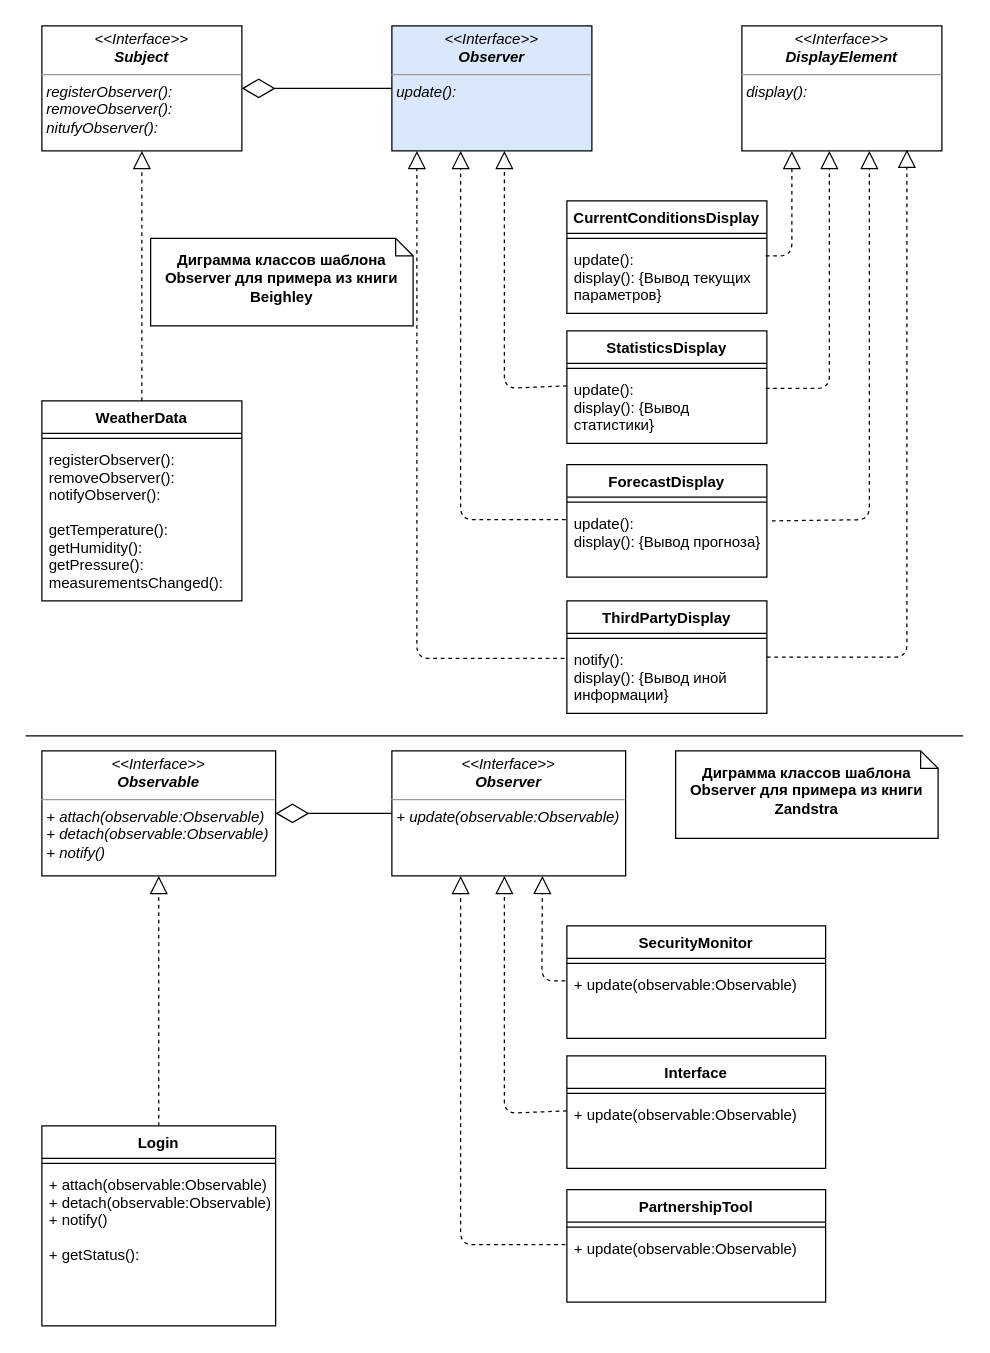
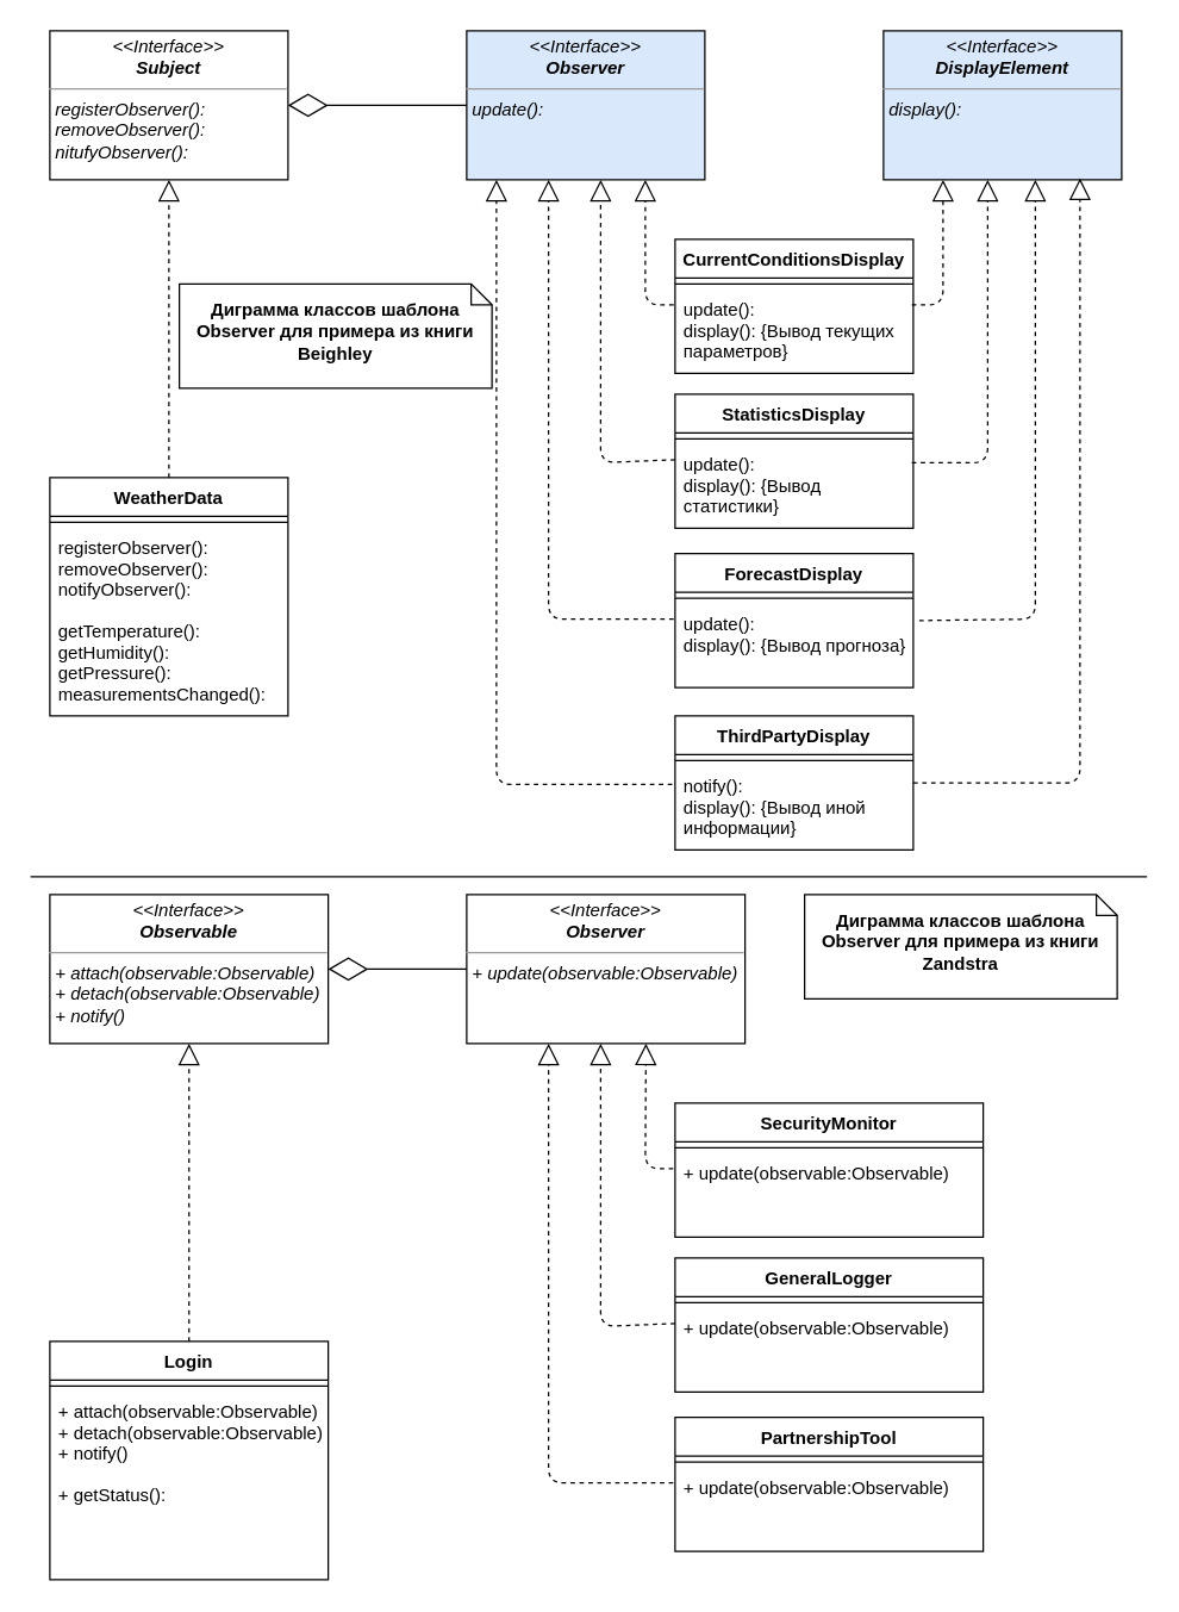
  <mxCell id="0" />
  <mxCell id="1" parent="0" />
  <mxCell id="2" value="WeatherData" style="swimlane;fontStyle=1;align=center;verticalAlign=top;childLayout=stackLayout;horizontal=1;startSize=26;horizontalStack=0;resizeParent=1;resizeParentMax=0;resizeLast=0;collapsible=1;marginBottom=0;" parent="1" vertex="1"><mxGeometry x="33" y="320" width="160" height="160" as="geometry" /></mxCell>
  <mxCell id="3" value="" style="line;strokeWidth=1;fillColor=none;align=left;verticalAlign=middle;spacingTop=-1;spacingLeft=3;spacingRight=3;rotatable=0;labelPosition=right;points=[];portConstraint=eastwest;" parent="2" vertex="1"><mxGeometry y="26" width="160" height="8" as="geometry" /></mxCell>
  <mxCell id="4" value="registerObserver():&#10;removeObserver():&#10;notifyObserver():&#10;&#10;getTemperature():&#10;getHumidity():&#10;getPressure():&#10;measurementsChanged():" style="text;strokeColor=none;fillColor=none;align=left;verticalAlign=top;spacingLeft=4;spacingRight=4;overflow=hidden;rotatable=0;points=[[0,0.5],[1,0.5]];portConstraint=eastwest;" parent="2" vertex="1"><mxGeometry y="34" width="160" height="126" as="geometry" /></mxCell>
  <mxCell id="5" value="&lt;p style=&quot;margin: 0px ; margin-top: 4px ; text-align: center&quot;&gt;&lt;i&gt;&amp;lt;&amp;lt;Interface&amp;gt;&amp;gt;&lt;/i&gt;&lt;br&gt;&lt;i&gt;&lt;b&gt;Subject&lt;/b&gt;&lt;/i&gt;&lt;/p&gt;&lt;hr size=&quot;1&quot;&gt;&lt;p style=&quot;margin: 0px ; margin-left: 4px&quot;&gt;&lt;/p&gt;&lt;p style=&quot;margin: 0px ; margin-left: 4px&quot;&gt;&lt;i&gt;registerObserver():&lt;/i&gt;&lt;/p&gt;&lt;p style=&quot;margin: 0px ; margin-left: 4px&quot;&gt;&lt;i&gt;removeObserver():&lt;/i&gt;&lt;/p&gt;&lt;p style=&quot;margin: 0px ; margin-left: 4px&quot;&gt;&lt;i&gt;nitufyObserver():&lt;/i&gt;&lt;br&gt;&lt;br&gt;&lt;/p&gt;" style="verticalAlign=top;align=left;overflow=fill;fontSize=12;fontFamily=Helvetica;html=1;" parent="1" vertex="1"><mxGeometry x="33" y="20" width="160" height="100" as="geometry" /></mxCell>
  <mxCell id="6" value="&lt;p style=&quot;margin: 0px ; margin-top: 4px ; text-align: center&quot;&gt;&lt;i&gt;&amp;lt;&amp;lt;Interface&amp;gt;&amp;gt;&lt;/i&gt;&lt;br&gt;&lt;b&gt;&lt;i&gt;Observer&lt;/i&gt;&lt;/b&gt;&lt;/p&gt;&lt;hr size=&quot;1&quot;&gt;&lt;p style=&quot;margin: 0px ; margin-left: 4px&quot;&gt;&lt;/p&gt;&lt;p style=&quot;margin: 0px ; margin-left: 4px&quot;&gt;&lt;i&gt;update():&lt;/i&gt;&lt;/p&gt;&lt;p style=&quot;margin: 0px ; margin-left: 4px&quot;&gt;&lt;br&gt;&lt;/p&gt;&lt;p style=&quot;margin: 0px ; margin-left: 4px&quot;&gt;&lt;br&gt;&lt;/p&gt;" style="verticalAlign=top;align=left;overflow=fill;fontSize=12;fontFamily=Helvetica;html=1;fillColor=#dae8fc;" parent="1" vertex="1"><mxGeometry x="313" y="20" width="160" height="100" as="geometry" /></mxCell>
- <mxCell id="7" value="&lt;p style=&quot;margin: 0px ; margin-top: 4px ; text-align: center&quot;&gt;&lt;i&gt;&amp;lt;&amp;lt;Interface&amp;gt;&amp;gt;&lt;/i&gt;&lt;br&gt;&lt;b&gt;&lt;i&gt;DisplayElement&lt;/i&gt;&lt;/b&gt;&lt;/p&gt;&lt;hr size=&quot;1&quot;&gt;&lt;p style=&quot;margin: 0px ; margin-left: 4px&quot;&gt;&lt;/p&gt;&lt;p style=&quot;margin: 0px ; margin-left: 4px&quot;&gt;&lt;i&gt;display():&lt;/i&gt;&lt;/p&gt;&lt;p style=&quot;margin: 0px ; margin-left: 4px&quot;&gt;&lt;br&gt;&lt;/p&gt;&lt;p style=&quot;margin: 0px ; margin-left: 4px&quot;&gt;&lt;br&gt;&lt;/p&gt;" style="verticalAlign=top;align=left;overflow=fill;fontSize=12;fontFamily=Helvetica;html=1;" parent="1" vertex="1"><mxGeometry x="593" y="20" width="160" height="100" as="geometry" /></mxCell>
+ <mxCell id="7" value="&lt;p style=&quot;margin: 0px ; margin-top: 4px ; text-align: center&quot;&gt;&lt;i&gt;&amp;lt;&amp;lt;Interface&amp;gt;&amp;gt;&lt;/i&gt;&lt;br&gt;&lt;b&gt;&lt;i&gt;DisplayElement&lt;/i&gt;&lt;/b&gt;&lt;/p&gt;&lt;hr size=&quot;1&quot;&gt;&lt;p style=&quot;margin: 0px ; margin-left: 4px&quot;&gt;&lt;/p&gt;&lt;p style=&quot;margin: 0px ; margin-left: 4px&quot;&gt;&lt;i&gt;display():&lt;/i&gt;&lt;/p&gt;&lt;p style=&quot;margin: 0px ; margin-left: 4px&quot;&gt;&lt;br&gt;&lt;/p&gt;&lt;p style=&quot;margin: 0px ; margin-left: 4px&quot;&gt;&lt;br&gt;&lt;/p&gt;" style="verticalAlign=top;align=left;overflow=fill;fontSize=12;fontFamily=Helvetica;html=1;fillColor=#dae8fc;" parent="1" vertex="1"><mxGeometry x="593" y="20" width="160" height="100" as="geometry" /></mxCell>
  <mxCell id="8" value="CurrentConditionsDisplay" style="swimlane;fontStyle=1;align=center;verticalAlign=top;childLayout=stackLayout;horizontal=1;startSize=26;horizontalStack=0;resizeParent=1;resizeParentMax=0;resizeLast=0;collapsible=1;marginBottom=0;" parent="1" vertex="1"><mxGeometry x="453" y="160" width="160" height="90" as="geometry" /></mxCell>
  <mxCell id="9" value="" style="line;strokeWidth=1;fillColor=none;align=left;verticalAlign=middle;spacingTop=-1;spacingLeft=3;spacingRight=3;rotatable=0;labelPosition=right;points=[];portConstraint=eastwest;" parent="8" vertex="1"><mxGeometry y="26" width="160" height="8" as="geometry" /></mxCell>
  <mxCell id="10" value="update():&#10;display(): {Вывод текущих &#10;параметров}" style="text;strokeColor=none;fillColor=none;align=left;verticalAlign=top;spacingLeft=4;spacingRight=4;overflow=hidden;rotatable=0;points=[[0,0.5],[1,0.5]];portConstraint=eastwest;" parent="8" vertex="1"><mxGeometry y="34" width="160" height="56" as="geometry" /></mxCell>
  <mxCell id="11" value="" style="endArrow=block;dashed=1;endFill=0;endSize=12;html=1;entryX=0.5;entryY=1;entryDx=0;entryDy=0;" parent="1" source="2" target="5" edge="1"><mxGeometry width="160" relative="1" as="geometry"><mxPoint x="33" y="500" as="sourcePoint" /><mxPoint x="193" y="500" as="targetPoint" /></mxGeometry></mxCell>
  <mxCell id="12" value="" style="endArrow=diamondThin;endFill=0;endSize=24;html=1;exitX=0;exitY=0.5;exitDx=0;exitDy=0;entryX=1;entryY=0.5;entryDx=0;entryDy=0;" parent="1" source="6" target="5" edge="1"><mxGeometry width="160" relative="1" as="geometry"><mxPoint x="33" y="500" as="sourcePoint" /><mxPoint x="183" y="80" as="targetPoint" /></mxGeometry></mxCell>
  <mxCell id="13" value="StatisticsDisplay" style="swimlane;fontStyle=1;align=center;verticalAlign=top;childLayout=stackLayout;horizontal=1;startSize=26;horizontalStack=0;resizeParent=1;resizeParentMax=0;resizeLast=0;collapsible=1;marginBottom=0;" parent="1" vertex="1"><mxGeometry x="453" y="264" width="160" height="90" as="geometry" /></mxCell>
  <mxCell id="14" value="" style="line;strokeWidth=1;fillColor=none;align=left;verticalAlign=middle;spacingTop=-1;spacingLeft=3;spacingRight=3;rotatable=0;labelPosition=right;points=[];portConstraint=eastwest;" parent="13" vertex="1"><mxGeometry y="26" width="160" height="8" as="geometry" /></mxCell>
  <mxCell id="15" value="update():&#10;display(): {Вывод &#10;статистики}" style="text;strokeColor=none;fillColor=none;align=left;verticalAlign=top;spacingLeft=4;spacingRight=4;overflow=hidden;rotatable=0;points=[[0,0.5],[1,0.5]];portConstraint=eastwest;" parent="13" vertex="1"><mxGeometry y="34" width="160" height="56" as="geometry" /></mxCell>
  <mxCell id="16" value="ForecastDisplay" style="swimlane;fontStyle=1;align=center;verticalAlign=top;childLayout=stackLayout;horizontal=1;startSize=26;horizontalStack=0;resizeParent=1;resizeParentMax=0;resizeLast=0;collapsible=1;marginBottom=0;" parent="1" vertex="1"><mxGeometry x="453" y="371" width="160" height="90" as="geometry" /></mxCell>
  <mxCell id="17" value="" style="line;strokeWidth=1;fillColor=none;align=left;verticalAlign=middle;spacingTop=-1;spacingLeft=3;spacingRight=3;rotatable=0;labelPosition=right;points=[];portConstraint=eastwest;" parent="16" vertex="1"><mxGeometry y="26" width="160" height="8" as="geometry" /></mxCell>
  <mxCell id="18" value="update():&#10;display(): {Вывод прогноза}" style="text;strokeColor=none;fillColor=none;align=left;verticalAlign=top;spacingLeft=4;spacingRight=4;overflow=hidden;rotatable=0;points=[[0,0.5],[1,0.5]];portConstraint=eastwest;" parent="16" vertex="1"><mxGeometry y="34" width="160" height="56" as="geometry" /></mxCell>
  <mxCell id="19" value="ThirdPartyDisplay" style="swimlane;fontStyle=1;align=center;verticalAlign=top;childLayout=stackLayout;horizontal=1;startSize=26;horizontalStack=0;resizeParent=1;resizeParentMax=0;resizeLast=0;collapsible=1;marginBottom=0;" parent="1" vertex="1"><mxGeometry x="453" y="480" width="160" height="90" as="geometry" /></mxCell>
  <mxCell id="20" value="" style="line;strokeWidth=1;fillColor=none;align=left;verticalAlign=middle;spacingTop=-1;spacingLeft=3;spacingRight=3;rotatable=0;labelPosition=right;points=[];portConstraint=eastwest;" parent="19" vertex="1"><mxGeometry y="26" width="160" height="8" as="geometry" /></mxCell>
  <mxCell id="21" value="notify():&#10;display(): {Вывод иной &#10;информации}" style="text;strokeColor=none;fillColor=none;align=left;verticalAlign=top;spacingLeft=4;spacingRight=4;overflow=hidden;rotatable=0;points=[[0,0.5],[1,0.5]];portConstraint=eastwest;" parent="19" vertex="1"><mxGeometry y="34" width="160" height="56" as="geometry" /></mxCell>
+ <mxCell id="22" value="" style="endArrow=block;dashed=1;endFill=0;endSize=12;html=1;entryX=0.75;entryY=1;entryDx=0;entryDy=0;exitX=-0.006;exitY=0.179;exitDx=0;exitDy=0;exitPerimeter=0;" parent="1" source="10" target="6" edge="1"><mxGeometry width="160" relative="1" as="geometry"><mxPoint x="423" y="360" as="sourcePoint" /><mxPoint x="423" y="160" as="targetPoint" /><Array as="points"><mxPoint x="433" y="204" /></Array></mxGeometry></mxCell>
  <mxCell id="23" value="" style="endArrow=block;dashed=1;endFill=0;endSize=12;html=1;entryX=0.75;entryY=1;entryDx=0;entryDy=0;exitX=0;exitY=0.179;exitDx=0;exitDy=0;exitPerimeter=0;" parent="1" source="15" edge="1"><mxGeometry width="160" relative="1" as="geometry"><mxPoint x="422.04" y="204.024" as="sourcePoint" /><mxPoint x="403" y="120" as="targetPoint" /><Array as="points"><mxPoint x="403" y="310" /></Array></mxGeometry></mxCell>
  <mxCell id="24" value="" style="endArrow=block;dashed=1;endFill=0;endSize=12;html=1;entryX=0.75;entryY=1;entryDx=0;entryDy=0;exitX=-0.006;exitY=0.179;exitDx=0;exitDy=0;exitPerimeter=0;" parent="1" source="18" edge="1"><mxGeometry width="160" relative="1" as="geometry"><mxPoint x="418" y="308.024" as="sourcePoint" /><mxPoint x="368" y="120" as="targetPoint" /><Array as="points"><mxPoint x="368" y="415" /></Array></mxGeometry></mxCell>
  <mxCell id="25" value="" style="endArrow=block;dashed=1;endFill=0;endSize=12;html=1;entryX=0.75;entryY=1;entryDx=0;entryDy=0;exitX=-0.012;exitY=0.214;exitDx=0;exitDy=0;exitPerimeter=0;" parent="1" source="21" edge="1"><mxGeometry width="160" relative="1" as="geometry"><mxPoint x="417.04" y="415.024" as="sourcePoint" /><mxPoint x="333" y="120" as="targetPoint" /><Array as="points"><mxPoint x="333" y="526" /></Array></mxGeometry></mxCell>
  <mxCell id="26" value="" style="endArrow=block;dashed=1;endFill=0;endSize=12;html=1;entryX=0.75;entryY=1;entryDx=0;entryDy=0;exitX=0.994;exitY=0.179;exitDx=0;exitDy=0;exitPerimeter=0;" parent="1" source="10" edge="1"><mxGeometry width="160" relative="1" as="geometry"><mxPoint x="652.04" y="204.024" as="sourcePoint" /><mxPoint x="633" y="120" as="targetPoint" /><Array as="points"><mxPoint x="633" y="204" /></Array></mxGeometry></mxCell>
  <mxCell id="27" value="" style="endArrow=block;dashed=1;endFill=0;endSize=12;html=1;entryX=0.75;entryY=1;entryDx=0;entryDy=0;" parent="1" edge="1"><mxGeometry width="160" relative="1" as="geometry"><mxPoint x="612" y="310" as="sourcePoint" /><mxPoint x="663" y="120" as="targetPoint" /><Array as="points"><mxPoint x="663" y="310" /></Array></mxGeometry></mxCell>
  <mxCell id="28" value="" style="endArrow=block;dashed=1;endFill=0;endSize=12;html=1;entryX=0.75;entryY=1;entryDx=0;entryDy=0;exitX=1.025;exitY=0.196;exitDx=0;exitDy=0;exitPerimeter=0;" parent="1" source="18" edge="1"><mxGeometry width="160" relative="1" as="geometry"><mxPoint x="779.04" y="415.024" as="sourcePoint" /><mxPoint x="695" y="120" as="targetPoint" /><Array as="points"><mxPoint x="695" y="415" /></Array></mxGeometry></mxCell>
  <mxCell id="29" value="" style="endArrow=block;dashed=1;endFill=0;endSize=12;html=1;entryX=0.75;entryY=1;entryDx=0;entryDy=0;" parent="1" edge="1"><mxGeometry width="160" relative="1" as="geometry"><mxPoint x="613" y="525" as="sourcePoint" /><mxPoint x="725" y="119" as="targetPoint" /><Array as="points"><mxPoint x="725" y="525" /></Array></mxGeometry></mxCell>
  <mxCell id="30" value="Login" style="swimlane;fontStyle=1;align=center;verticalAlign=top;childLayout=stackLayout;horizontal=1;startSize=26;horizontalStack=0;resizeParent=1;resizeParentMax=0;resizeLast=0;collapsible=1;marginBottom=0;" parent="1" vertex="1"><mxGeometry x="33" y="900" width="187" height="160" as="geometry" /></mxCell>
  <mxCell id="31" value="" style="line;strokeWidth=1;fillColor=none;align=left;verticalAlign=middle;spacingTop=-1;spacingLeft=3;spacingRight=3;rotatable=0;labelPosition=right;points=[];portConstraint=eastwest;" parent="30" vertex="1"><mxGeometry y="26" width="187" height="8" as="geometry" /></mxCell>
  <mxCell id="32" value="+ attach(observable:Observable)&#10;+ detach(observable:Observable)&#10;+ notify()&#10;&#10;+ getStatus():" style="text;strokeColor=none;fillColor=none;align=left;verticalAlign=top;spacingLeft=4;spacingRight=4;overflow=hidden;rotatable=0;points=[[0,0.5],[1,0.5]];portConstraint=eastwest;" parent="30" vertex="1"><mxGeometry y="34" width="187" height="126" as="geometry" /></mxCell>
  <mxCell id="33" value="&lt;p style=&quot;margin: 0px ; margin-top: 4px ; text-align: center&quot;&gt;&lt;i&gt;&amp;lt;&amp;lt;Interface&amp;gt;&amp;gt;&lt;/i&gt;&lt;br&gt;&lt;i&gt;&lt;b&gt;Observable&lt;/b&gt;&lt;/i&gt;&lt;/p&gt;&lt;hr size=&quot;1&quot;&gt;&lt;p style=&quot;margin: 0px ; margin-left: 4px&quot;&gt;&lt;/p&gt;&lt;p style=&quot;margin: 0px ; margin-left: 4px&quot;&gt;&lt;i&gt;+ attach(observable:Observable)&lt;/i&gt;&lt;/p&gt;&lt;p style=&quot;margin: 0px ; margin-left: 4px&quot;&gt;&lt;i&gt;+ detach(observable:Observable)&lt;/i&gt;&lt;i&gt;&lt;br&gt;&lt;/i&gt;&lt;/p&gt;&lt;p style=&quot;margin: 0px ; margin-left: 4px&quot;&gt;&lt;i&gt;+ notify()&lt;/i&gt;&lt;i&gt;&lt;br&gt;&lt;/i&gt;&lt;/p&gt;&lt;p style=&quot;margin: 0px ; margin-left: 4px&quot;&gt;&lt;br&gt;&lt;/p&gt;" style="verticalAlign=top;align=left;overflow=fill;fontSize=12;fontFamily=Helvetica;html=1;" parent="1" vertex="1"><mxGeometry x="33" y="600" width="187" height="100" as="geometry" /></mxCell>
  <mxCell id="34" value="&lt;p style=&quot;margin: 0px ; margin-top: 4px ; text-align: center&quot;&gt;&lt;i&gt;&amp;lt;&amp;lt;Interface&amp;gt;&amp;gt;&lt;/i&gt;&lt;br&gt;&lt;b&gt;&lt;i&gt;Observer&lt;/i&gt;&lt;/b&gt;&lt;/p&gt;&lt;hr size=&quot;1&quot;&gt;&lt;p style=&quot;margin: 0px ; margin-left: 4px&quot;&gt;&lt;/p&gt;&lt;p style=&quot;margin: 0px ; margin-left: 4px&quot;&gt;&lt;i&gt;+ update&lt;/i&gt;&lt;i&gt;(observable:Observable)&lt;/i&gt;&lt;/p&gt;&lt;p style=&quot;margin: 0px ; margin-left: 4px&quot;&gt;&lt;br&gt;&lt;/p&gt;&lt;p style=&quot;margin: 0px ; margin-left: 4px&quot;&gt;&lt;br&gt;&lt;/p&gt;" style="verticalAlign=top;align=left;overflow=fill;fontSize=12;fontFamily=Helvetica;html=1;" parent="1" vertex="1"><mxGeometry x="313" y="600" width="187" height="100" as="geometry" /></mxCell>
  <mxCell id="35" value="SecurityMonitor" style="swimlane;fontStyle=1;align=center;verticalAlign=top;childLayout=stackLayout;horizontal=1;startSize=26;horizontalStack=0;resizeParent=1;resizeParentMax=0;resizeLast=0;collapsible=1;marginBottom=0;" parent="1" vertex="1"><mxGeometry x="453" y="740" width="207" height="90" as="geometry" /></mxCell>
  <mxCell id="36" value="" style="line;strokeWidth=1;fillColor=none;align=left;verticalAlign=middle;spacingTop=-1;spacingLeft=3;spacingRight=3;rotatable=0;labelPosition=right;points=[];portConstraint=eastwest;" parent="35" vertex="1"><mxGeometry y="26" width="207" height="8" as="geometry" /></mxCell>
  <mxCell id="37" value="+ update(observable:Observable)" style="text;strokeColor=none;fillColor=none;align=left;verticalAlign=top;spacingLeft=4;spacingRight=4;overflow=hidden;rotatable=0;points=[[0,0.5],[1,0.5]];portConstraint=eastwest;" parent="35" vertex="1"><mxGeometry y="34" width="207" height="56" as="geometry" /></mxCell>
  <mxCell id="38" value="" style="endArrow=block;dashed=1;endFill=0;endSize=12;html=1;entryX=0.5;entryY=1;entryDx=0;entryDy=0;" parent="1" source="30" target="33" edge="1"><mxGeometry width="160" relative="1" as="geometry"><mxPoint x="33" y="1080" as="sourcePoint" /><mxPoint x="193" y="1080" as="targetPoint" /></mxGeometry></mxCell>
  <mxCell id="39" value="" style="endArrow=diamondThin;endFill=0;endSize=24;html=1;exitX=0;exitY=0.5;exitDx=0;exitDy=0;entryX=1;entryY=0.5;entryDx=0;entryDy=0;" parent="1" source="34" target="33" edge="1"><mxGeometry width="160" relative="1" as="geometry"><mxPoint x="33" y="1080" as="sourcePoint" /><mxPoint x="183" y="660" as="targetPoint" /></mxGeometry></mxCell>
- <mxCell id="40" value="Interface" style="swimlane;fontStyle=1;align=center;verticalAlign=top;childLayout=stackLayout;horizontal=1;startSize=26;horizontalStack=0;resizeParent=1;resizeParentMax=0;resizeLast=0;collapsible=1;marginBottom=0;" parent="1" vertex="1"><mxGeometry x="453" y="844" width="207" height="90" as="geometry" /></mxCell>
+ <mxCell id="40" value="GeneralLogger" style="swimlane;fontStyle=1;align=center;verticalAlign=top;childLayout=stackLayout;horizontal=1;startSize=26;horizontalStack=0;resizeParent=1;resizeParentMax=0;resizeLast=0;collapsible=1;marginBottom=0;" parent="1" vertex="1"><mxGeometry x="453" y="844" width="207" height="90" as="geometry" /></mxCell>
  <mxCell id="41" value="" style="line;strokeWidth=1;fillColor=none;align=left;verticalAlign=middle;spacingTop=-1;spacingLeft=3;spacingRight=3;rotatable=0;labelPosition=right;points=[];portConstraint=eastwest;" parent="40" vertex="1"><mxGeometry y="26" width="207" height="8" as="geometry" /></mxCell>
  <mxCell id="42" value="+ update(observable:Observable)" style="text;strokeColor=none;fillColor=none;align=left;verticalAlign=top;spacingLeft=4;spacingRight=4;overflow=hidden;rotatable=0;points=[[0,0.5],[1,0.5]];portConstraint=eastwest;" parent="40" vertex="1"><mxGeometry y="34" width="207" height="56" as="geometry" /></mxCell>
  <mxCell id="43" value="PartnershipTool" style="swimlane;fontStyle=1;align=center;verticalAlign=top;childLayout=stackLayout;horizontal=1;startSize=26;horizontalStack=0;resizeParent=1;resizeParentMax=0;resizeLast=0;collapsible=1;marginBottom=0;" parent="1" vertex="1"><mxGeometry x="453" y="951" width="207" height="90" as="geometry" /></mxCell>
  <mxCell id="44" value="" style="line;strokeWidth=1;fillColor=none;align=left;verticalAlign=middle;spacingTop=-1;spacingLeft=3;spacingRight=3;rotatable=0;labelPosition=right;points=[];portConstraint=eastwest;" parent="43" vertex="1"><mxGeometry y="26" width="207" height="8" as="geometry" /></mxCell>
  <mxCell id="45" value="+ update(observable:Observable)" style="text;strokeColor=none;fillColor=none;align=left;verticalAlign=top;spacingLeft=4;spacingRight=4;overflow=hidden;rotatable=0;points=[[0,0.5],[1,0.5]];portConstraint=eastwest;" parent="43" vertex="1"><mxGeometry y="34" width="207" height="56" as="geometry" /></mxCell>
  <mxCell id="46" value="" style="endArrow=block;dashed=1;endFill=0;endSize=12;html=1;exitX=-0.006;exitY=0.179;exitDx=0;exitDy=0;exitPerimeter=0;entryX=0.644;entryY=1;entryDx=0;entryDy=0;entryPerimeter=0;" parent="1" source="37" target="34" edge="1"><mxGeometry width="160" relative="1" as="geometry"><mxPoint x="423" y="940" as="sourcePoint" /><mxPoint x="470" y="710" as="targetPoint" /><Array as="points"><mxPoint x="433" y="784" /></Array></mxGeometry></mxCell>
  <mxCell id="47" value="" style="endArrow=block;dashed=1;endFill=0;endSize=12;html=1;entryX=0.75;entryY=1;entryDx=0;entryDy=0;exitX=0;exitY=0.179;exitDx=0;exitDy=0;exitPerimeter=0;" parent="1" source="42" edge="1"><mxGeometry width="160" relative="1" as="geometry"><mxPoint x="422.04" y="784.024" as="sourcePoint" /><mxPoint x="403" y="700" as="targetPoint" /><Array as="points"><mxPoint x="403" y="890" /></Array></mxGeometry></mxCell>
  <mxCell id="48" value="" style="endArrow=block;dashed=1;endFill=0;endSize=12;html=1;entryX=0.75;entryY=1;entryDx=0;entryDy=0;exitX=-0.006;exitY=0.179;exitDx=0;exitDy=0;exitPerimeter=0;" parent="1" source="45" edge="1"><mxGeometry width="160" relative="1" as="geometry"><mxPoint x="418" y="888.024" as="sourcePoint" /><mxPoint x="368" y="700" as="targetPoint" /><Array as="points"><mxPoint x="368" y="995" /></Array></mxGeometry></mxCell>
  <mxCell id="49" value="" style="line;strokeWidth=1;fillColor=none;align=left;verticalAlign=middle;spacingTop=-1;spacingLeft=3;spacingRight=3;rotatable=0;labelPosition=right;points=[];portConstraint=eastwest;" parent="1" vertex="1"><mxGeometry x="20" y="584" width="750" height="8" as="geometry" /></mxCell>
  <mxCell id="50" value="Диграмма классов шаблона Observer для примера из книги Zandstra" style="shape=note;whiteSpace=wrap;html=1;size=14;verticalAlign=middle;align=center;spacingTop=-6;fontStyle=1" parent="1" vertex="1"><mxGeometry x="540" y="600" width="210" height="70" as="geometry" /></mxCell>
  <mxCell id="51" value="Диграмма классов шаблона Observer для примера из книги Beighley" style="shape=note;whiteSpace=wrap;html=1;size=14;verticalAlign=middle;align=center;spacingTop=-6;fontStyle=1" parent="1" vertex="1"><mxGeometry x="120" y="190" width="210" height="70" as="geometry" /></mxCell>
